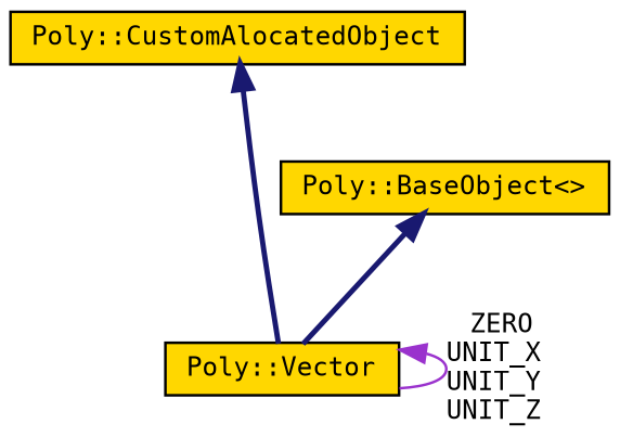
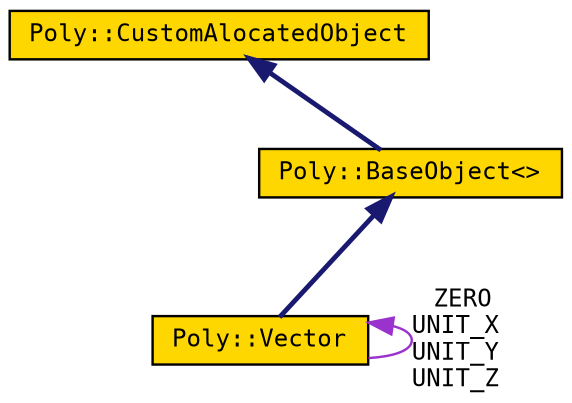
  digraph {
    fontname="DejaVu Sans Mono"
    node [color=black fillcolor=gold fontname="DejaVu Sans Mono" fontsize=10 shape=record style=filled]
    edge [color=midnightblue dir=back fontname="DejaVu Sans Mono" fontsize=10 labelfontname=Helvetica labelfontsize=10 style=bold]
    n1 [height=0.2 label="Poly::Vector" width=0.4]
    n2 [height=0.2 label="Poly::BaseObject\<\>" width=0.4]
    n3 [height=0.2 label="Poly::CustomAlocatedObject" width=0.4]
    n1 -> n1 [color=darkorchid3 label=" ZERO\nUNIT_X\nUNIT_Y\nUNIT_Z" style=solid]
    n2 -> n1
-   n3 -> n1
+   n3 -> n2
  }
